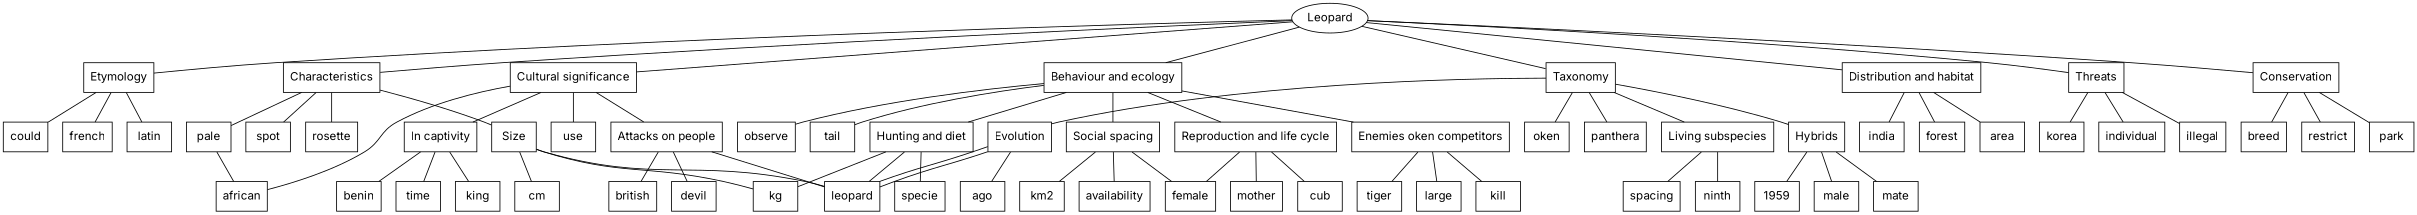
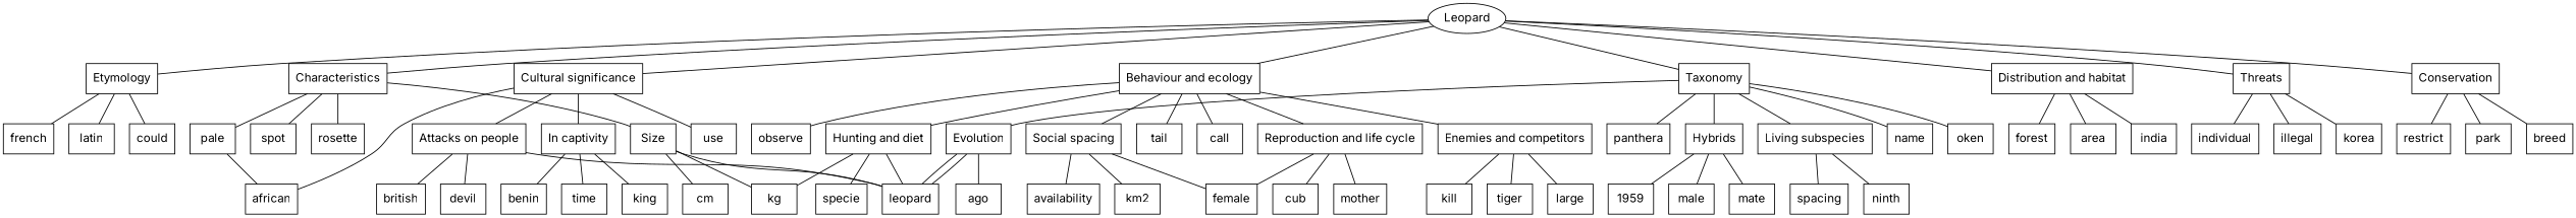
  graph {
    fontname=Inter
    node [fontname=Inter shape=box]
    edge [fontname=Inter]
    Leopard [shape=ellipse]
    Etymology
    Characteristics
    Taxonomy
    "Distribution and habitat"
    "Behaviour and ecology"
    Threats
    Conservation
    "Cultural significance"
    french
    latin
    could
    rosette
    pale
    spot
    Size
+   name
    oken
    panthera
    "Living subspecies"
    Evolution
    Hybrids
    forest
    area
    india
+   call
    observe
    tail
    "Social spacing"
    "Hunting and diet"
-   "Enemies and competitors" [label="Enemies oken competitors"]
+   "Enemies and competitors"
    "Reproduction and life cycle"
    individual
    illegal
    korea
    restrict
    park
    breed
    african
    use
    "Attacks on people"
    "In captivity"
    kg
    cm
    leopard
    n46 [label=spacing]
    ninth
    ago
    mate
    1959
    male
    km2
    female
    availability
    specie
    kill
    tiger
    large
    mother
    cub
    devil
    british
    benin
    time
    king
    Leopard -- Etymology
    Leopard -- Characteristics
    Leopard -- Taxonomy
    Leopard -- "Distribution and habitat"
    Leopard -- "Behaviour and ecology"
    Leopard -- Threats
    Leopard -- Conservation
    Leopard -- "Cultural significance"
    Etymology -- french
    Etymology -- latin
    Etymology -- could
    Characteristics -- rosette
    Characteristics -- pale
    Characteristics -- spot
    Characteristics -- Size
+   Taxonomy -- name
    Taxonomy -- oken
    Taxonomy -- panthera
    Taxonomy -- "Living subspecies"
    Taxonomy -- Evolution
    Taxonomy -- Hybrids
    "Distribution and habitat" -- forest
    "Distribution and habitat" -- area
    "Distribution and habitat" -- india
+   "Behaviour and ecology" -- call
    "Behaviour and ecology" -- observe
    "Behaviour and ecology" -- tail
    "Behaviour and ecology" -- "Social spacing"
    "Behaviour and ecology" -- "Hunting and diet"
    "Behaviour and ecology" -- "Enemies and competitors"
    "Behaviour and ecology" -- "Reproduction and life cycle"
    Threats -- individual
    Threats -- illegal
    Threats -- korea
    Conservation -- restrict
    Conservation -- park
    Conservation -- breed
    "Cultural significance" -- african
    "Cultural significance" -- use
    "Cultural significance" -- "Attacks on people"
    "Cultural significance" -- "In captivity"
    pale -- african
    Size -- kg
    Size -- cm
    Size -- leopard
    "Living subspecies" -- n46
    "Living subspecies" -- ninth
    Evolution -- leopard
    Evolution -- leopard
    Evolution -- ago
    Hybrids -- mate
    Hybrids -- 1959
    Hybrids -- male
    "Social spacing" -- km2
    "Social spacing" -- female
    "Social spacing" -- availability
    "Hunting and diet" -- kg
    "Hunting and diet" -- leopard
    "Hunting and diet" -- specie
    "Enemies and competitors" -- kill
    "Enemies and competitors" -- tiger
    "Enemies and competitors" -- large
    "Reproduction and life cycle" -- female
    "Reproduction and life cycle" -- mother
    "Reproduction and life cycle" -- cub
    "Attacks on people" -- leopard
    "Attacks on people" -- devil
    "Attacks on people" -- british
    "In captivity" -- benin
    "In captivity" -- time
    "In captivity" -- king
  }
